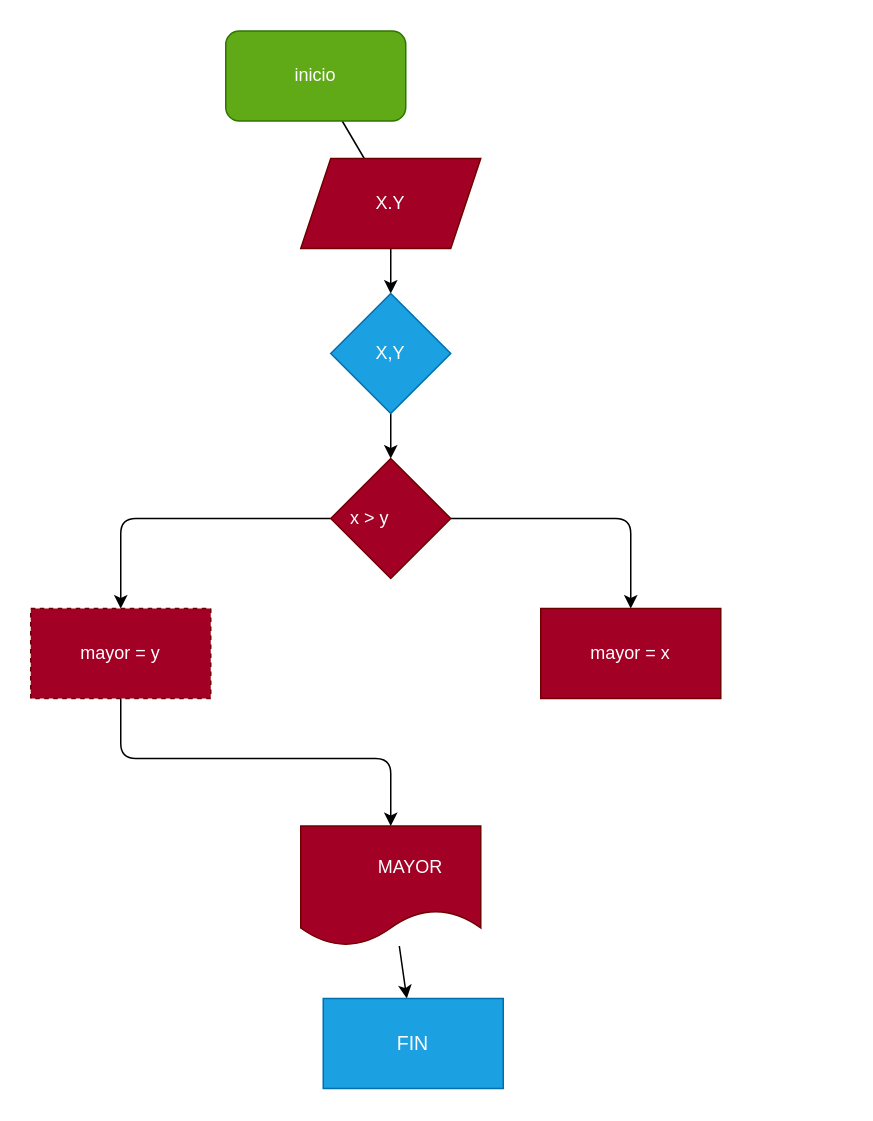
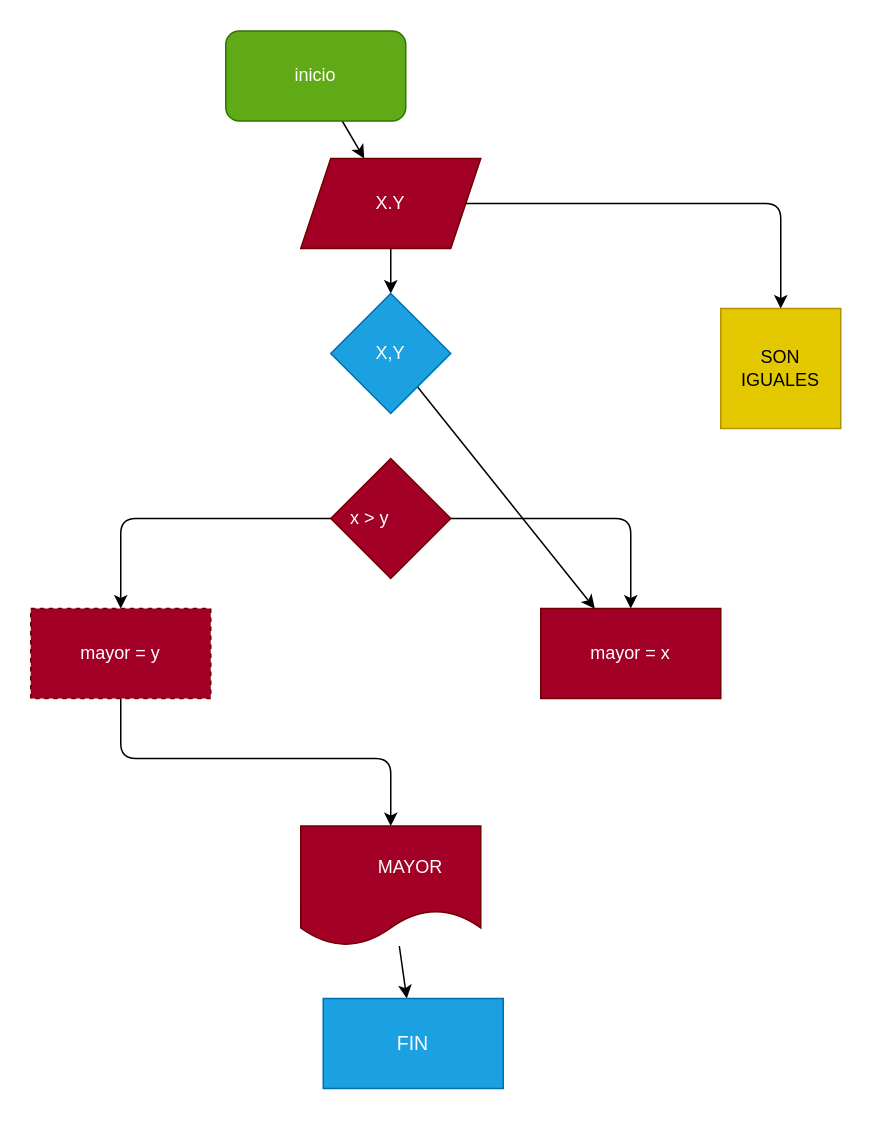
  <mxCell id="0" />
  <mxCell id="1" parent="0" />
- <mxCell id="2" value="" style="edgeStyle=none;html=1;endArrow=none;" parent="1" source="3" target="5" edge="1"><mxGeometry relative="1" as="geometry" /></mxCell>
+ <mxCell id="2" value="" style="edgeStyle=none;html=1;" parent="1" source="3" target="5" edge="1"><mxGeometry relative="1" as="geometry" /></mxCell>
  <mxCell id="3" value="inicio" style="rounded=1;whiteSpace=wrap;html=1;fillColor=#60a917;fontColor=#ffffff;strokeColor=#2D7600;" parent="1" vertex="1"><mxGeometry x="150" y="20" width="120" height="60" as="geometry" /></mxCell>
  <mxCell id="4" value="" style="edgeStyle=none;html=1;" edge="1" parent="1" source="5" target="15"><mxGeometry relative="1" as="geometry" /></mxCell>
  <mxCell id="5" value="X.Y" style="shape=parallelogram;perimeter=parallelogramPerimeter;whiteSpace=wrap;html=1;fixedSize=1;fillColor=#a20025;fontColor=#ffffff;strokeColor=#6F0000;" parent="1" vertex="1"><mxGeometry x="200" y="105" width="120" height="60" as="geometry" /></mxCell>
  <mxCell id="6" value="" style="edgeStyle=none;html=1;" parent="1" source="8" target="9" edge="1"><mxGeometry relative="1" as="geometry"><Array as="points"><mxPoint x="80" y="345" /></Array></mxGeometry></mxCell>
  <mxCell id="7" value="" style="edgeStyle=none;html=1;" parent="1" source="8" target="10" edge="1"><mxGeometry relative="1" as="geometry"><Array as="points"><mxPoint x="420" y="345" /></Array></mxGeometry></mxCell>
  <mxCell id="8" value="x &amp;gt; y&lt;span style=&quot;white-space: pre;&quot;&gt;&#09;&lt;/span&gt;" style="rhombus;whiteSpace=wrap;html=1;fillColor=#a20025;fontColor=#ffffff;strokeColor=#6F0000;" parent="1" vertex="1"><mxGeometry x="220" y="305" width="80" height="80" as="geometry" /></mxCell>
  <mxCell id="9" value="mayor = y" style="whiteSpace=wrap;html=1;fillColor=#a20025;strokeColor=#6F0000;fontColor=#ffffff;dashed=1;" parent="1" vertex="1"><mxGeometry x="20" y="405" width="120" height="60" as="geometry" /></mxCell>
  <mxCell id="10" value="mayor = x" style="whiteSpace=wrap;html=1;fillColor=#a20025;strokeColor=#6F0000;fontColor=#ffffff;" parent="1" vertex="1"><mxGeometry x="360" y="405" width="120" height="60" as="geometry" /></mxCell>
  <mxCell id="11" value="" style="edgeStyle=none;html=1;fontSize=13;" edge="1" parent="1" source="12" target="18"><mxGeometry relative="1" as="geometry" /></mxCell>
  <mxCell id="12" value="&lt;span style=&quot;white-space: pre;&quot;&gt;&#09;&lt;/span&gt;MAYOR" style="shape=document;whiteSpace=wrap;html=1;boundedLbl=1;fillColor=#a20025;strokeColor=#6F0000;fontColor=#ffffff;" parent="1" vertex="1"><mxGeometry x="200" y="550" width="120" height="80" as="geometry" /></mxCell>
  <mxCell id="13" value="" style="endArrow=classic;html=1;entryX=0.5;entryY=0;entryDx=0;entryDy=0;exitX=0.5;exitY=1;exitDx=0;exitDy=0;" parent="1" source="9" target="12" edge="1"><mxGeometry width="50" height="50" relative="1" as="geometry"><mxPoint x="40" y="475" as="sourcePoint" /><mxPoint x="90" y="425" as="targetPoint" /><Array as="points"><mxPoint x="80" y="505" /><mxPoint x="150" y="505" /><mxPoint x="260" y="505" /></Array></mxGeometry></mxCell>
- <mxCell id="14" value="" style="edgeStyle=none;html=1;" edge="1" parent="1" source="15" target="8"><mxGeometry relative="1" as="geometry" /></mxCell>
+ <mxCell id="14" value="" style="edgeStyle=none;html=1;" edge="1" parent="1" source="15" target="10"><mxGeometry relative="1" as="geometry" /></mxCell>
  <mxCell id="15" value="X,Y" style="rhombus;whiteSpace=wrap;html=1;fillColor=#1ba1e2;fontColor=#ffffff;strokeColor=#006EAF;" vertex="1" parent="1"><mxGeometry x="220" y="195" width="80" height="80" as="geometry" /></mxCell>
+ <mxCell id="16" value="SON IGUALES" style="whiteSpace=wrap;html=1;aspect=fixed;fillColor=#e3c800;fontColor=#000000;strokeColor=#B09500;" vertex="1" parent="1"><mxGeometry x="480" y="205" width="80" height="80" as="geometry" /></mxCell>
+ <mxCell id="17" value="" style="endArrow=classic;html=1;entryX=0.5;entryY=0;entryDx=0;entryDy=0;exitX=1;exitY=0.5;exitDx=0;exitDy=0;" edge="1" parent="1" source="5" target="16"><mxGeometry width="50" height="50" relative="1" as="geometry"><mxPoint x="380" y="195" as="sourcePoint" /><mxPoint x="430" y="145" as="targetPoint" /><Array as="points"><mxPoint x="520" y="135" /></Array></mxGeometry></mxCell>
  <mxCell id="18" value="FIN" style="rounded=0;whiteSpace=wrap;html=1;fontSize=13;fillColor=#1ba1e2;strokeColor=#006EAF;fontColor=#ffffff;" vertex="1" parent="1"><mxGeometry x="215" y="665" width="120" height="60" as="geometry" /></mxCell>
